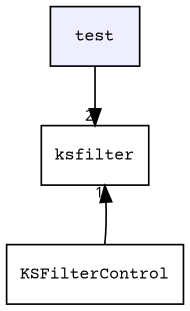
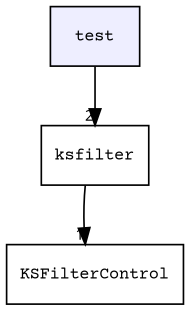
  digraph {
    compound=true
    fontname="Courier Prime"
    node [fontname="Courier Prime" fontsize=10 shape=box]
    edge [fontname="Courier Prime" labeldistance=1.5 labelfontname="FreeSans.ttf" labelfontsize=9]
    n1 [fillcolor="#eeeeff" label=test pencolor=black style=filled]
    n2 [label=ksfilter]
    n3 [label=KSFilterControl]
    n1 -> n2 [headlabel=2]
-   n3 -> n2 [headlabel=1]
+   n2 -> n3 [headlabel=1]
  }
